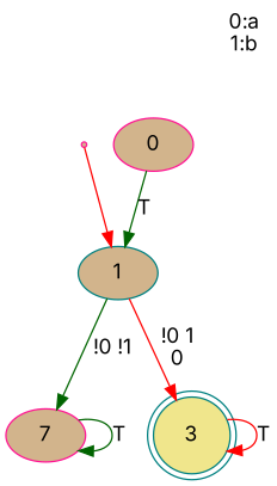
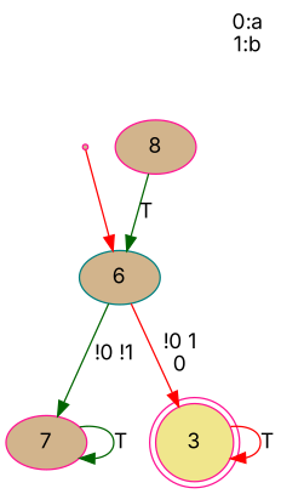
  digraph {
    fontname=Inter
    label="0:a\n1:b\n"
    labeljust=r
    labelloc=t
    node [color=deeppink fillcolor=tan fontname=Inter style=filled]
    edge [color=red fontname=Inter]
    init [shape=point]
-   1 [color=teal]
+   1 [color=teal label=6]
    n3 [label=7]
-   3 [color=teal fillcolor=khaki shape=doublecircle]
-   0
+   3 [fillcolor=khaki shape=doublecircle]
+   0 [label=8]
    init -> 1
    1 -> n3 [color=darkgreen label="!0 !1"]
    1 -> 3 [label="!0 1\n0"]
    n3 -> n3 [color=darkgreen label=T]
    3 -> 3 [label=T]
    0 -> 1 [color=darkgreen label=T]
  }
